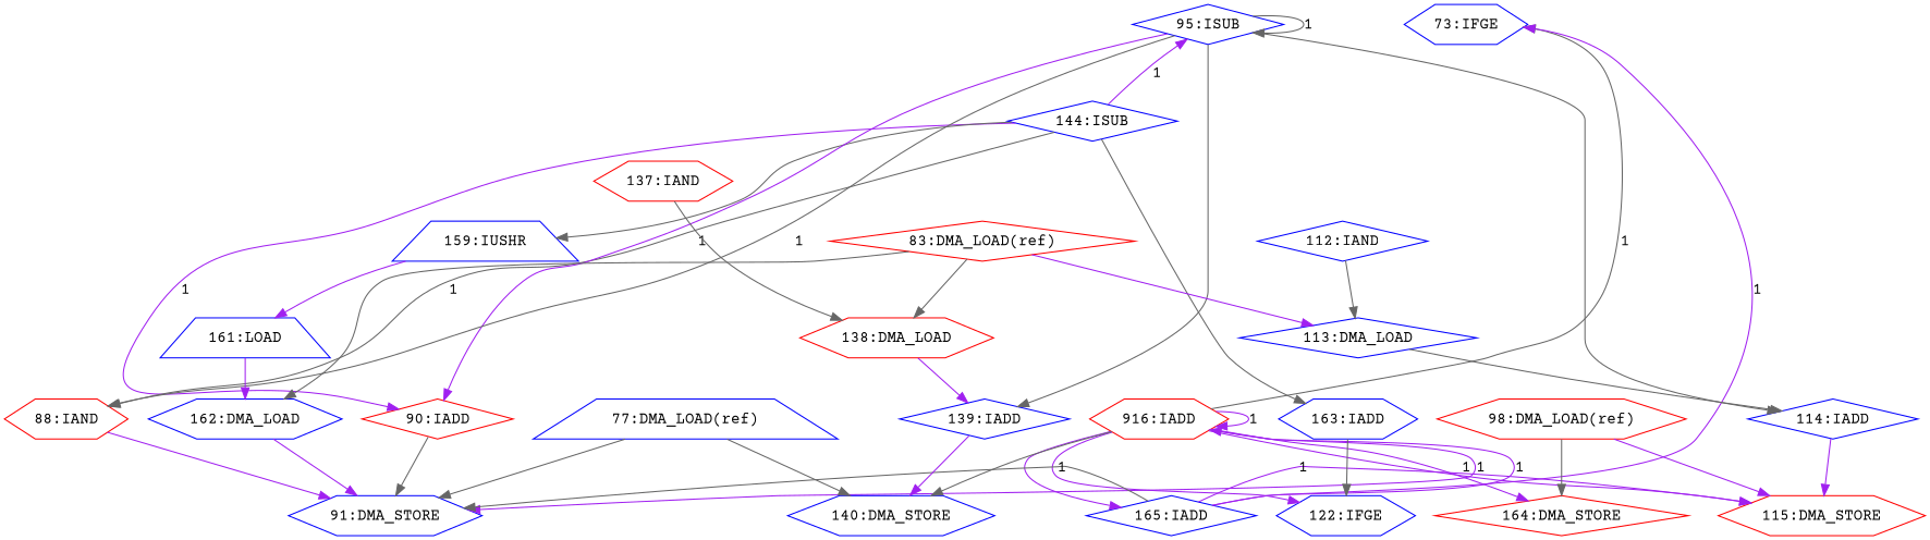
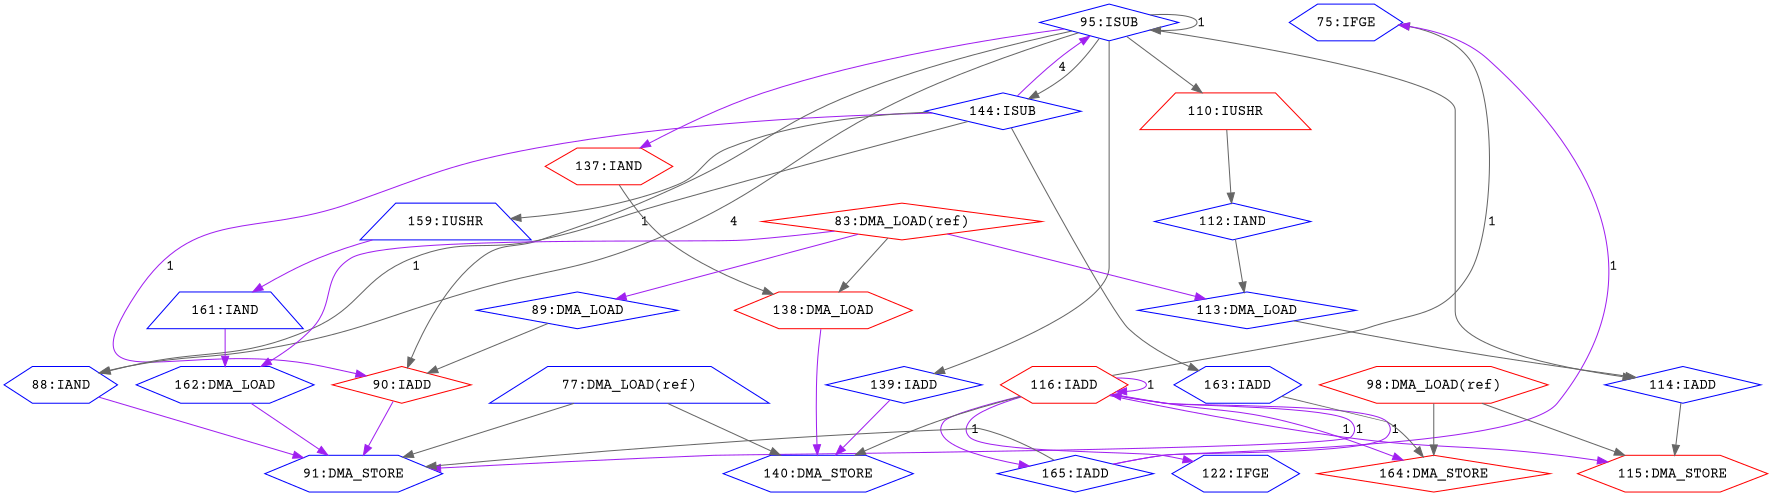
  digraph {
    fontname="Courier Prime"
    node [color=blue fontname="Courier Prime" shape=hexagon]
    edge [color=gray40 fontname="Courier Prime"]
    n1 [label="122:IFGE"]
-   n2 [color=red label="916:IADD"]
+   n2 [color=red label="116:IADD"]
    n3 [color=red label="115:DMA_STORE"]
    n4 [color=red label="164:DMA_STORE" shape=diamond]
    n5 [label="91:DMA_STORE"]
    n6 [label="165:IADD" shape=diamond]
    n7 [label="140:DMA_STORE"]
-   n8 [label="73:IFGE"]
+   n8 [label="75:IFGE"]
    n9 [color=red label="90:IADD" shape=diamond]
+   n10 [label="89:DMA_LOAD" shape=diamond]
    n11 [label="163:IADD"]
    n12 [label="144:ISUB" shape=diamond]
    n13 [label="95:ISUB" shape=diamond]
    n14 [label="159:IUSHR" shape=trapezium]
-   n15 [color=red label="88:IAND"]
+   n15 [label="88:IAND"]
    n16 [label="114:IADD" shape=diamond]
    n17 [color=red label="137:IAND"]
    n18 [label="139:IADD" shape=diamond]
-   n20 [label="161:LOAD" shape=trapezium]
+   n19 [color=red label="110:IUSHR" shape=trapezium]
+   n20 [label="161:IAND" shape=trapezium]
    n21 [label="162:DMA_LOAD"]
    n22 [color=red label="98:DMA_LOAD(ref)"]
    n23 [label="113:DMA_LOAD" shape=diamond]
    n24 [color=red label="83:DMA_LOAD(ref)" shape=diamond]
    n25 [color=red label="138:DMA_LOAD"]
    n26 [label="112:IAND" shape=diamond]
    n27 [label="77:DMA_LOAD(ref)" shape=trapezium]
    n2 -> n1 [color=purple]
    n2 -> n2 [color=purple constraint=false label=1]
    n2 -> n3 [color=purple constraint=false label=1]
    n2 -> n4 [color=purple]
    n2 -> n5 [color=purple constraint=false label=1]
    n2 -> n6 [color=purple]
    n2 -> n7
    n2 -> n8 [constraint=false label=1]
    n6 -> n2 [color=purple constraint=false label=1]
-   n6 -> n3 [color=purple constraint=false label=1]
    n6 -> n5 [constraint=false label=1]
    n6 -> n8 [color=purple constraint=false label=1]
-   n9 -> n5
-   n11 -> n1
+   n9 -> n5 [color=purple]
+   n10 -> n9
+   n11 -> n4
    n12 -> n9 [color=purple constraint=false label=1]
    n12 -> n11
-   n12 -> n13 [color=purple constraint=false label=1]
+   n12 -> n13 [color=purple constraint=false label=4]
    n12 -> n14
    n12 -> n15 [constraint=false label=1]
-   n13 -> n9 [color=purple constraint=false label=1]
+   n13 -> n9 [constraint=false label=1]
+   n13 -> n12
    n13 -> n13 [constraint=false label=1]
-   n13 -> n15 [constraint=false label=1]
+   n13 -> n15 [constraint=false label=4]
    n13 -> n16
+   n13 -> n17 [color=purple]
    n13 -> n18
+   n13 -> n19
    n14 -> n20 [color=purple]
    n15 -> n5 [color=purple]
-   n16 -> n3 [color=purple]
+   n16 -> n3
    n17 -> n25
    n18 -> n7 [color=purple]
+   n19 -> n26
    n20 -> n21 [color=purple]
    n21 -> n5 [color=purple]
-   n22 -> n3 [color=purple]
+   n22 -> n3
    n22 -> n4
    n23 -> n16
-   n24 -> n21
+   n24 -> n10 [color=purple]
+   n24 -> n21 [color=purple]
    n24 -> n23 [color=purple]
    n24 -> n25
-   n25 -> n18 [color=purple]
+   n25 -> n7 [color=purple]
    n26 -> n23
    n27 -> n5
    n27 -> n7
  }
